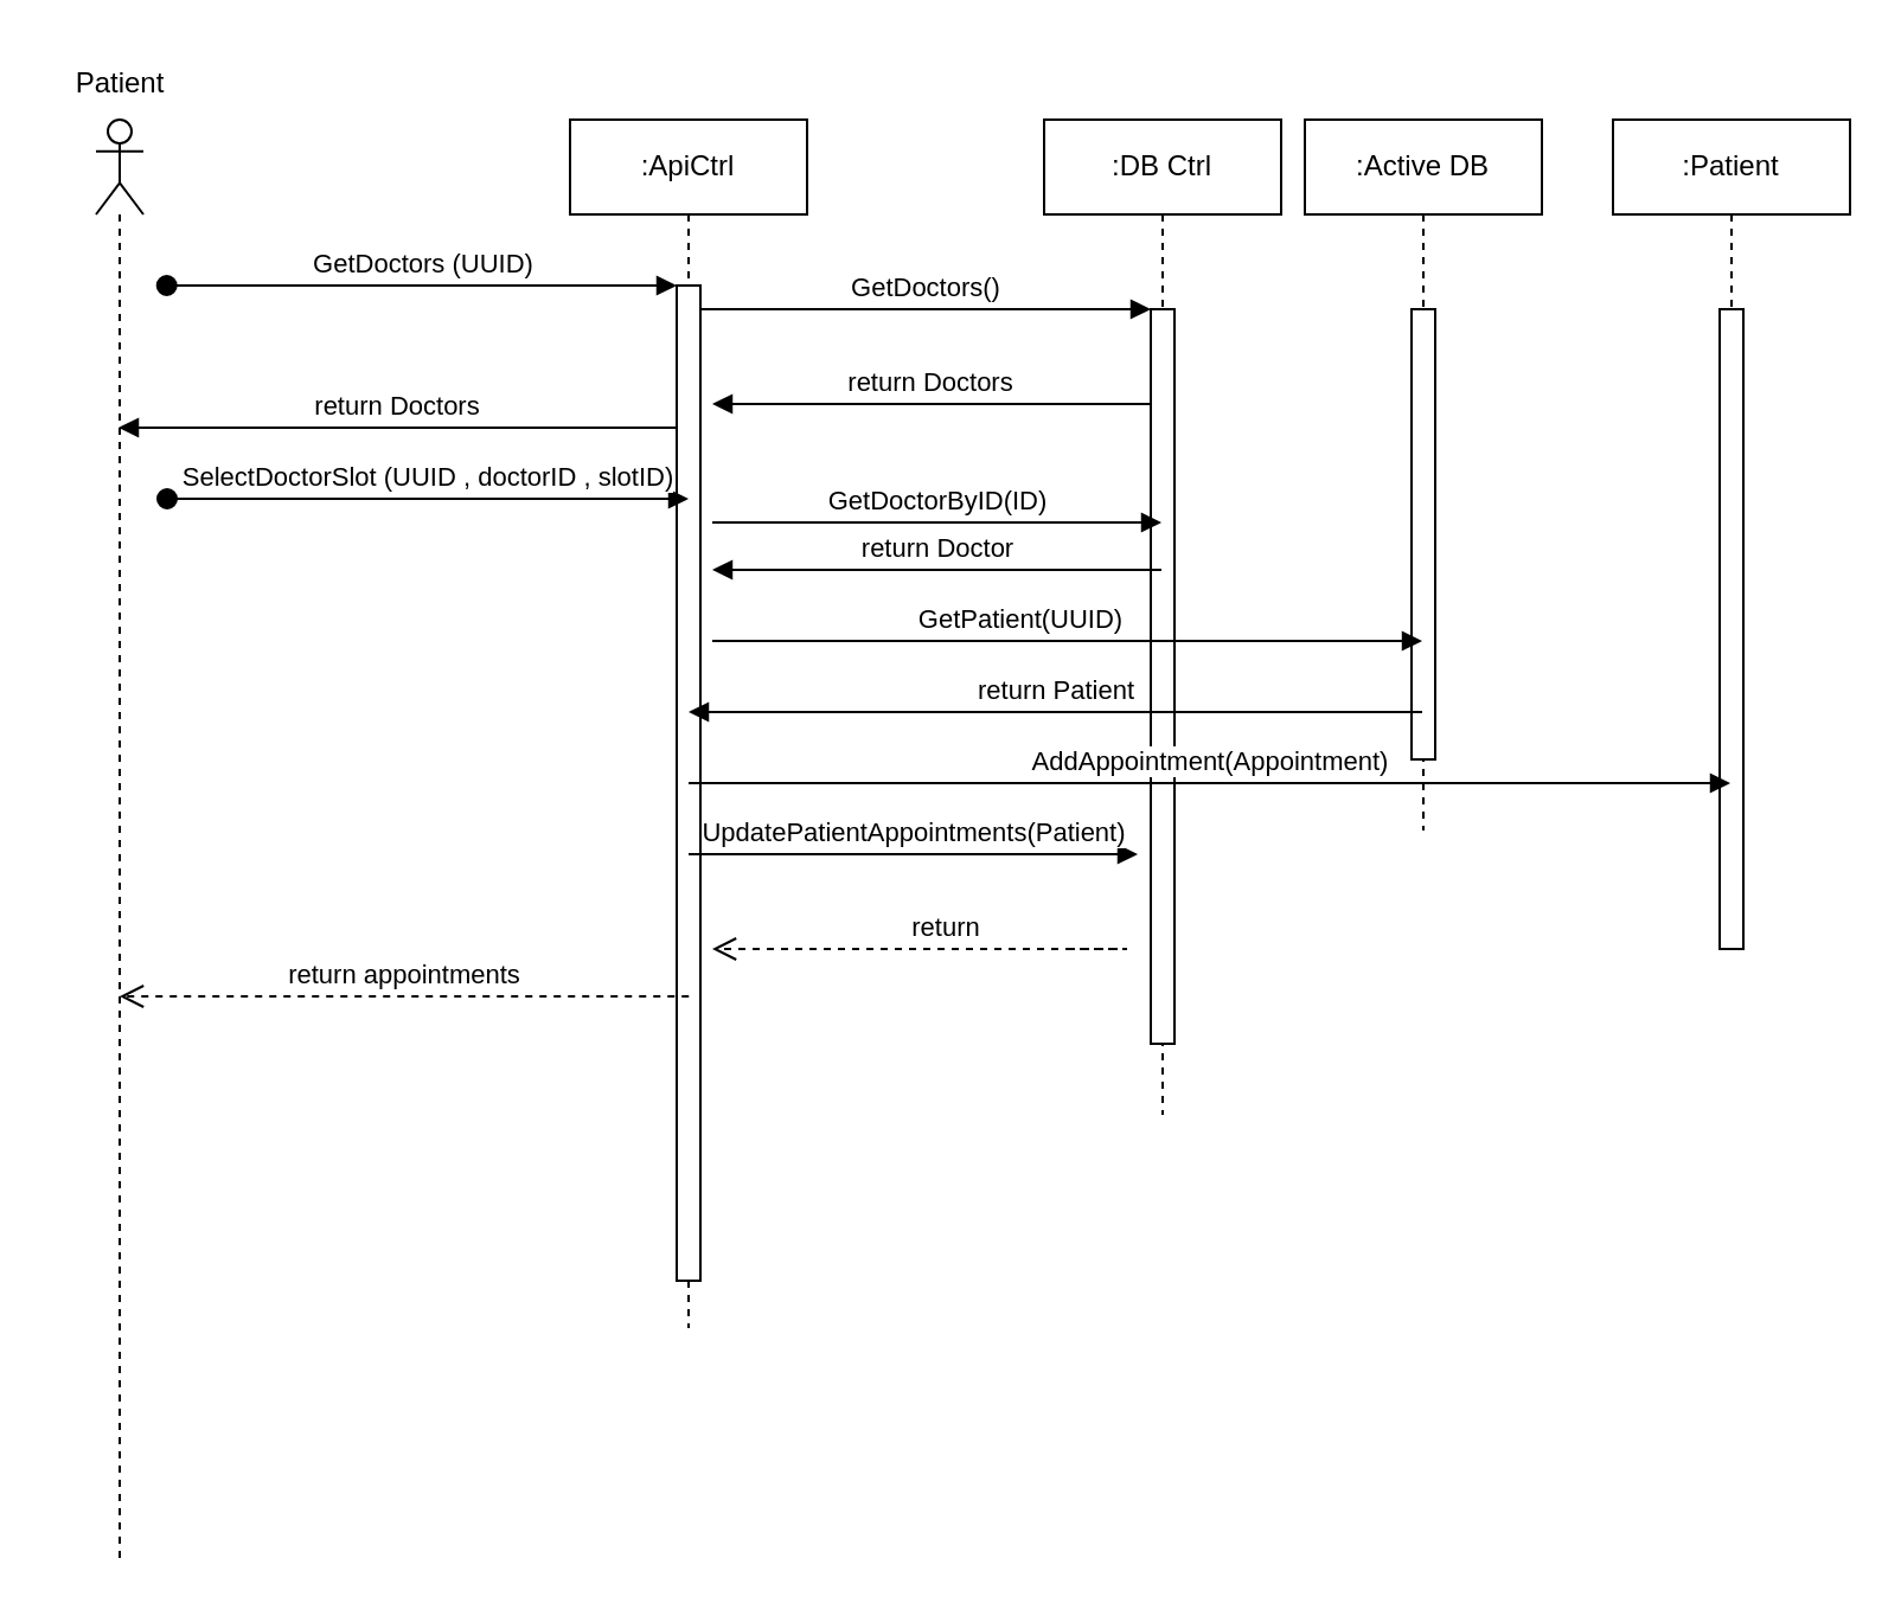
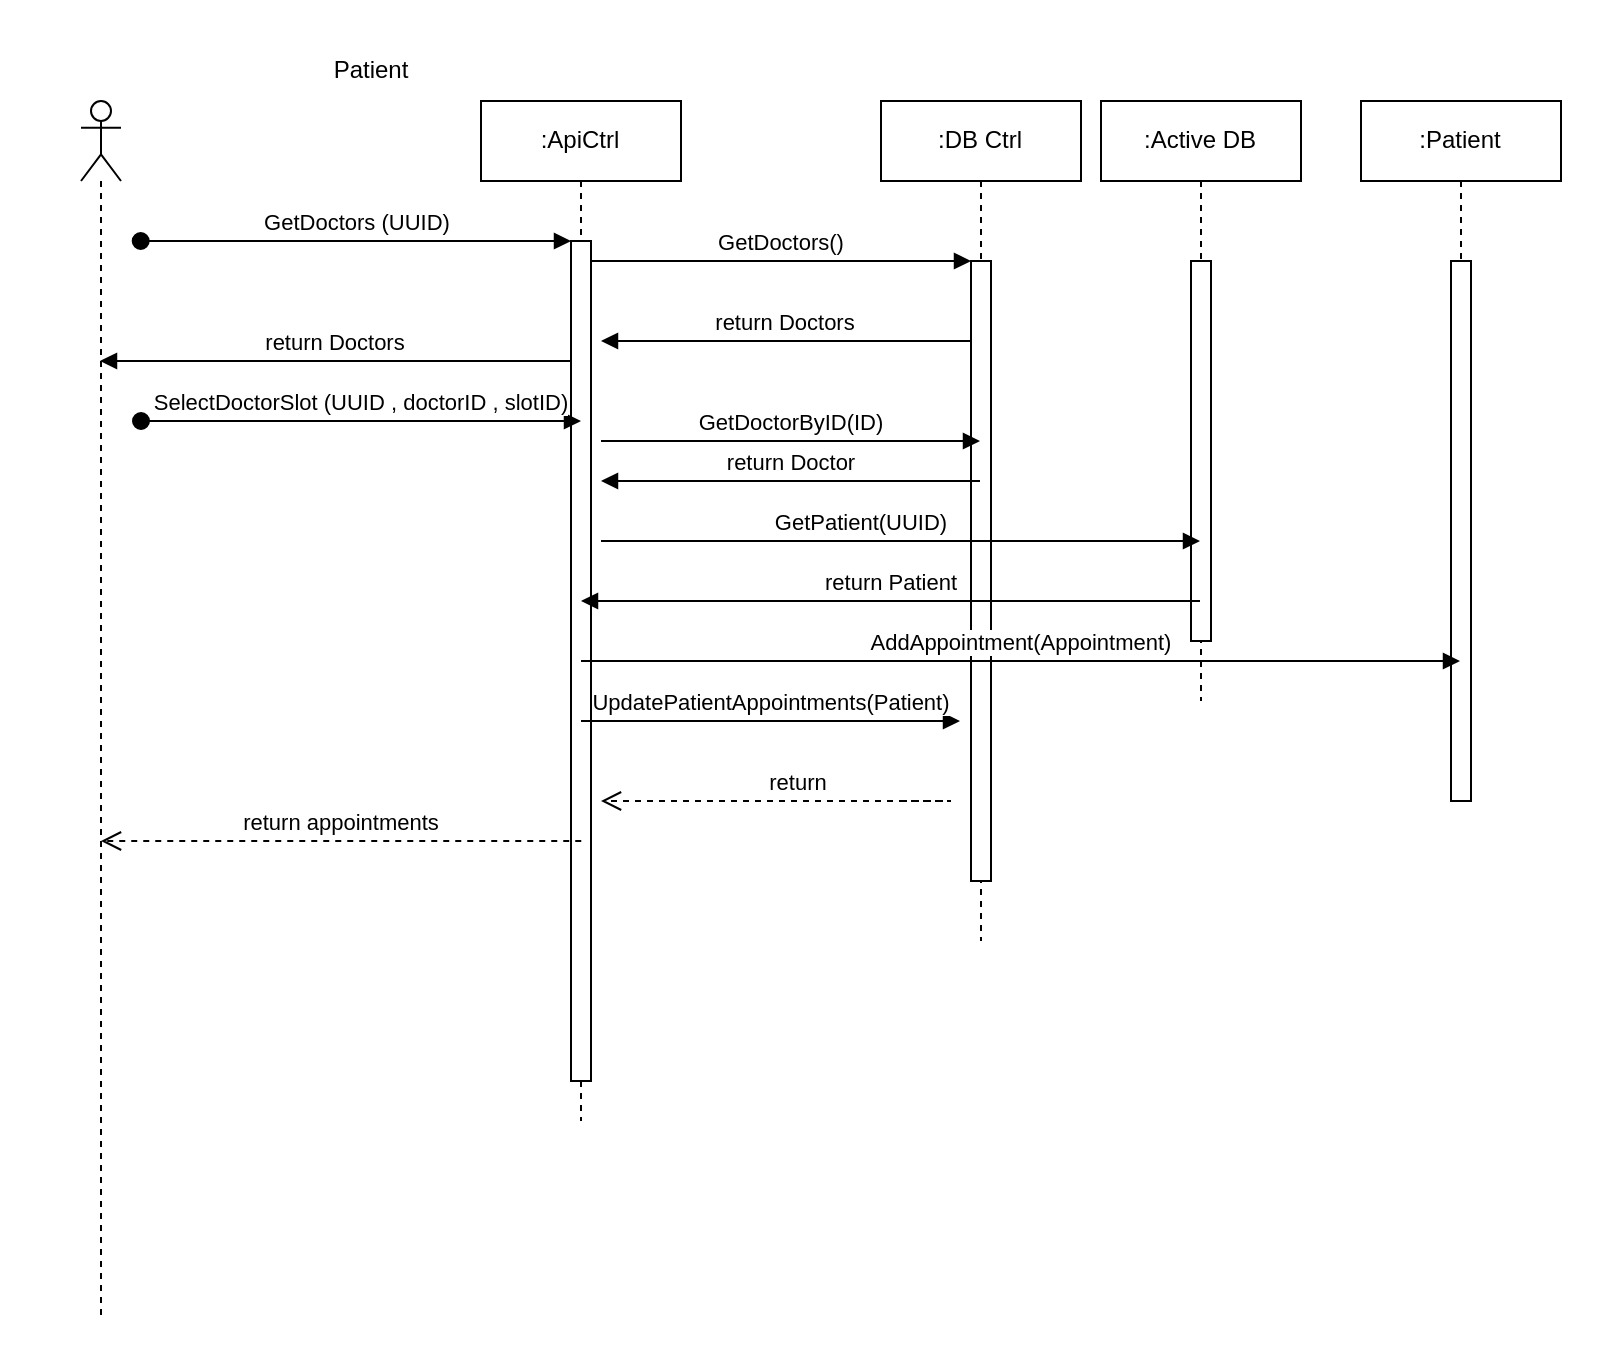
  <mxCell id="0" />
  <mxCell id="1" parent="0" />
  <mxCell id="2" value=":ApiCtrl" style="shape=umlLifeline;perimeter=lifelinePerimeter;whiteSpace=wrap;html=1;container=0;dropTarget=0;collapsible=0;recursiveResize=0;outlineConnect=0;portConstraint=eastwest;newEdgeStyle={&quot;edgeStyle&quot;:&quot;elbowEdgeStyle&quot;,&quot;elbow&quot;:&quot;vertical&quot;,&quot;curved&quot;:0,&quot;rounded&quot;:0};" vertex="1" parent="1"><mxGeometry x="240" y="50" width="100" height="510" as="geometry" /></mxCell>
  <mxCell id="3" value="" style="html=1;points=[];perimeter=orthogonalPerimeter;outlineConnect=0;targetShapes=umlLifeline;portConstraint=eastwest;newEdgeStyle={&quot;edgeStyle&quot;:&quot;elbowEdgeStyle&quot;,&quot;elbow&quot;:&quot;vertical&quot;,&quot;curved&quot;:0,&quot;rounded&quot;:0};" vertex="1" parent="2"><mxGeometry x="45" y="70" width="10" height="420" as="geometry" /></mxCell>
  <mxCell id="4" value="GetDoctors (UUID)" style="html=1;verticalAlign=bottom;startArrow=oval;endArrow=block;startSize=8;edgeStyle=elbowEdgeStyle;elbow=vertical;curved=0;rounded=0;" edge="1" parent="2" target="3"><mxGeometry relative="1" as="geometry"><mxPoint x="-170.148" y="70" as="sourcePoint" /></mxGeometry></mxCell>
  <mxCell id="5" value=":DB Ctrl" style="shape=umlLifeline;perimeter=lifelinePerimeter;whiteSpace=wrap;html=1;container=0;dropTarget=0;collapsible=0;recursiveResize=0;outlineConnect=0;portConstraint=eastwest;newEdgeStyle={&quot;edgeStyle&quot;:&quot;elbowEdgeStyle&quot;,&quot;elbow&quot;:&quot;vertical&quot;,&quot;curved&quot;:0,&quot;rounded&quot;:0};" vertex="1" parent="1"><mxGeometry x="440" y="50" width="100" height="420" as="geometry" /></mxCell>
  <mxCell id="6" value="" style="html=1;points=[];perimeter=orthogonalPerimeter;outlineConnect=0;targetShapes=umlLifeline;portConstraint=eastwest;newEdgeStyle={&quot;edgeStyle&quot;:&quot;elbowEdgeStyle&quot;,&quot;elbow&quot;:&quot;vertical&quot;,&quot;curved&quot;:0,&quot;rounded&quot;:0};" vertex="1" parent="5"><mxGeometry x="45" y="80" width="10" height="310" as="geometry" /></mxCell>
  <mxCell id="7" value="GetDoctors()" style="html=1;verticalAlign=bottom;endArrow=block;edgeStyle=elbowEdgeStyle;elbow=vertical;curved=0;rounded=0;" edge="1" parent="1" source="3" target="6"><mxGeometry relative="1" as="geometry"><mxPoint x="395" y="140" as="sourcePoint" /><Array as="points"><mxPoint x="380" y="130" /></Array></mxGeometry></mxCell>
  <mxCell id="8" value="return Doctors" style="html=1;verticalAlign=bottom;endArrow=block;edgeStyle=elbowEdgeStyle;elbow=vertical;curved=0;rounded=0;" edge="1" parent="1" source="6"><mxGeometry relative="1" as="geometry"><mxPoint x="375" y="170" as="sourcePoint" /><Array as="points"><mxPoint x="390" y="170" /></Array><mxPoint x="300" y="170" as="targetPoint" /></mxGeometry></mxCell>
  <mxCell id="9" value="" style="shape=umlLifeline;perimeter=lifelinePerimeter;whiteSpace=wrap;html=1;container=1;dropTarget=0;collapsible=0;recursiveResize=0;outlineConnect=0;portConstraint=eastwest;newEdgeStyle={&quot;curved&quot;:0,&quot;rounded&quot;:0};participant=umlActor;" vertex="1" parent="1"><mxGeometry x="40" y="50" width="20" height="610" as="geometry" /></mxCell>
- <mxCell id="10" value="Patient" style="text;html=1;align=center;verticalAlign=middle;resizable=0;points=[];autosize=1;strokeColor=none;fillColor=none;" vertex="1" parent="1"><mxGeometry x="20" y="20" width="60" height="30" as="geometry" /></mxCell>
+ <mxCell id="10" value="Patient" style="text;html=1;align=center;verticalAlign=middle;resizable=0;points=[];autosize=1;strokeColor=none;fillColor=none;" vertex="1" parent="1"><mxGeometry x="155" y="20" width="60" height="30" as="geometry" /></mxCell>
  <mxCell id="11" value=":Patient" style="shape=umlLifeline;perimeter=lifelinePerimeter;whiteSpace=wrap;html=1;container=0;dropTarget=0;collapsible=0;recursiveResize=0;outlineConnect=0;portConstraint=eastwest;newEdgeStyle={&quot;edgeStyle&quot;:&quot;elbowEdgeStyle&quot;,&quot;elbow&quot;:&quot;vertical&quot;,&quot;curved&quot;:0,&quot;rounded&quot;:0};" vertex="1" parent="1"><mxGeometry x="680" y="50" width="100" height="350" as="geometry" /></mxCell>
  <mxCell id="12" value="" style="html=1;points=[];perimeter=orthogonalPerimeter;outlineConnect=0;targetShapes=umlLifeline;portConstraint=eastwest;newEdgeStyle={&quot;edgeStyle&quot;:&quot;elbowEdgeStyle&quot;,&quot;elbow&quot;:&quot;vertical&quot;,&quot;curved&quot;:0,&quot;rounded&quot;:0};" vertex="1" parent="11"><mxGeometry x="45" y="80" width="10" height="270" as="geometry" /></mxCell>
  <mxCell id="13" value="return appointments" style="html=1;verticalAlign=bottom;endArrow=open;dashed=1;endSize=8;edgeStyle=elbowEdgeStyle;elbow=vertical;curved=0;rounded=0;" edge="1" parent="1"><mxGeometry x="-0.0" relative="1" as="geometry"><mxPoint x="49.995" y="420" as="targetPoint" /><Array as="points"><mxPoint x="245.12" y="420" /></Array><mxPoint x="290.12" y="420" as="sourcePoint" /><mxPoint as="offset" /></mxGeometry></mxCell>
  <mxCell id="14" value="return Doctors" style="html=1;verticalAlign=bottom;endArrow=block;edgeStyle=elbowEdgeStyle;elbow=vertical;curved=0;rounded=0;" edge="1" parent="1" target="9"><mxGeometry relative="1" as="geometry"><mxPoint x="285" y="180" as="sourcePoint" /><Array as="points"><mxPoint x="210" y="180" /></Array><mxPoint x="120" y="180" as="targetPoint" /></mxGeometry></mxCell>
  <mxCell id="15" value="SelectDoctorSlot (UUID , doctorID , slotID)" style="html=1;verticalAlign=bottom;startArrow=oval;endArrow=block;startSize=8;edgeStyle=elbowEdgeStyle;elbow=vertical;curved=0;rounded=0;" edge="1" parent="1"><mxGeometry relative="1" as="geometry"><mxPoint x="70.002" y="210" as="sourcePoint" /><mxPoint x="290" y="210" as="targetPoint" /></mxGeometry></mxCell>
  <mxCell id="16" value="GetDoctorByID(ID)" style="html=1;verticalAlign=bottom;endArrow=block;edgeStyle=elbowEdgeStyle;elbow=vertical;curved=0;rounded=0;" edge="1" parent="1" target="5"><mxGeometry relative="1" as="geometry"><mxPoint x="300" y="220" as="sourcePoint" /><Array as="points"><mxPoint x="385" y="220" /></Array><mxPoint x="470" y="220" as="targetPoint" /></mxGeometry></mxCell>
  <mxCell id="17" value="AddAppointment(Appointment)" style="html=1;verticalAlign=bottom;endArrow=block;edgeStyle=elbowEdgeStyle;elbow=vertical;curved=0;rounded=0;" edge="1" parent="1"><mxGeometry relative="1" as="geometry"><mxPoint x="290" y="330" as="sourcePoint" /><Array as="points"><mxPoint x="385" y="330" /></Array><mxPoint x="729.5" y="330" as="targetPoint" /></mxGeometry></mxCell>
  <mxCell id="18" value="UpdatePatientAppointments(Patient)" style="html=1;verticalAlign=bottom;endArrow=block;edgeStyle=elbowEdgeStyle;elbow=vertical;curved=0;rounded=0;" edge="1" parent="1"><mxGeometry relative="1" as="geometry"><mxPoint x="290" y="360" as="sourcePoint" /><Array as="points"><mxPoint x="375" y="360" /></Array><mxPoint x="479.5" y="360" as="targetPoint" /></mxGeometry></mxCell>
  <mxCell id="19" value="return Doctor" style="html=1;verticalAlign=bottom;endArrow=block;edgeStyle=elbowEdgeStyle;elbow=vertical;curved=0;rounded=0;" edge="1" parent="1" source="5"><mxGeometry relative="1" as="geometry"><mxPoint x="465" y="240" as="sourcePoint" /><Array as="points"><mxPoint x="390" y="240" /></Array><mxPoint x="300" y="240" as="targetPoint" /></mxGeometry></mxCell>
  <mxCell id="20" value="return&amp;nbsp;" style="html=1;verticalAlign=bottom;endArrow=open;dashed=1;endSize=8;edgeStyle=elbowEdgeStyle;elbow=vertical;curved=0;rounded=0;" edge="1" parent="1"><mxGeometry x="-0.0" relative="1" as="geometry"><mxPoint x="300" y="400" as="targetPoint" /><Array as="points"><mxPoint x="475" y="400" /></Array><mxPoint x="450" y="400" as="sourcePoint" /><mxPoint as="offset" /></mxGeometry></mxCell>
  <mxCell id="21" value=":Active DB" style="shape=umlLifeline;perimeter=lifelinePerimeter;whiteSpace=wrap;html=1;container=0;dropTarget=0;collapsible=0;recursiveResize=0;outlineConnect=0;portConstraint=eastwest;newEdgeStyle={&quot;edgeStyle&quot;:&quot;elbowEdgeStyle&quot;,&quot;elbow&quot;:&quot;vertical&quot;,&quot;curved&quot;:0,&quot;rounded&quot;:0};" vertex="1" parent="1"><mxGeometry x="550" y="50" width="100" height="300" as="geometry" /></mxCell>
  <mxCell id="22" value="" style="html=1;points=[];perimeter=orthogonalPerimeter;outlineConnect=0;targetShapes=umlLifeline;portConstraint=eastwest;newEdgeStyle={&quot;edgeStyle&quot;:&quot;elbowEdgeStyle&quot;,&quot;elbow&quot;:&quot;vertical&quot;,&quot;curved&quot;:0,&quot;rounded&quot;:0};" vertex="1" parent="21"><mxGeometry x="45" y="80" width="10" height="190" as="geometry" /></mxCell>
  <mxCell id="23" value="GetPatient(UUID)" style="html=1;verticalAlign=bottom;endArrow=block;edgeStyle=elbowEdgeStyle;elbow=vertical;curved=0;rounded=0;" edge="1" parent="1" target="21"><mxGeometry x="-0.132" relative="1" as="geometry"><mxPoint x="300" y="270" as="sourcePoint" /><Array as="points"><mxPoint x="385" y="270" /></Array><mxPoint x="489" y="270" as="targetPoint" /><mxPoint as="offset" /></mxGeometry></mxCell>
  <mxCell id="24" value="return Patient" style="html=1;verticalAlign=bottom;endArrow=block;edgeStyle=elbowEdgeStyle;elbow=vertical;curved=0;rounded=0;" edge="1" parent="1"><mxGeometry relative="1" as="geometry"><mxPoint x="599.5" y="300" as="sourcePoint" /><Array as="points"><mxPoint x="380" y="300" /></Array><mxPoint x="290" y="300" as="targetPoint" /></mxGeometry></mxCell>
